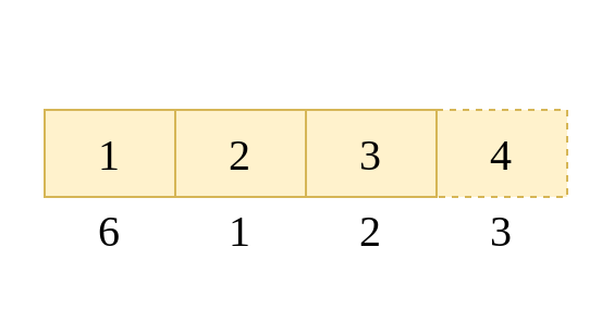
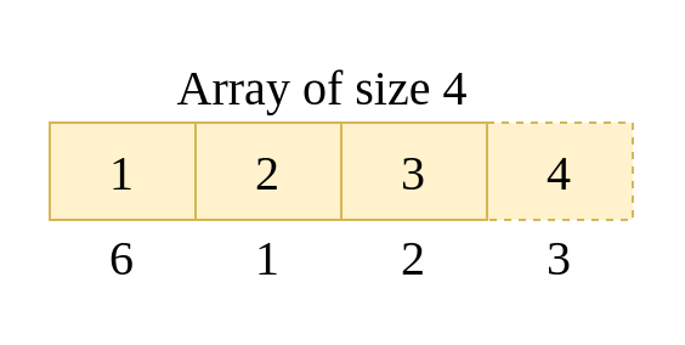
  <mxCell id="0" />
  <mxCell id="1" parent="0" />
  <mxCell id="2" value="4" style="whiteSpace=wrap;html=1;startSize=0;fontSize=20;fontFamily=Comic Sans MS;fillColor=#fff2cc;strokeColor=#d6b656;movable=0;resizable=0;rotatable=0;deletable=0;editable=0;connectable=0;dashed=1;" vertex="1" parent="1"><mxGeometry x="200" y="50" width="60" height="40" as="geometry" /></mxCell>
+ <mxCell id="3" value="Array of size 4&amp;nbsp;" style="text;html=1;strokeColor=none;fillColor=none;align=center;verticalAlign=middle;whiteSpace=wrap;rounded=0;fontSize=20;fontFamily=Comic Sans MS;movable=0;resizable=0;rotatable=0;deletable=0;editable=0;connectable=0;" vertex="1" parent="1"><mxGeometry x="50" y="20" width="170" height="30" as="geometry" /></mxCell>
  <mxCell id="4" value="3" style="whiteSpace=wrap;html=1;startSize=0;fontSize=20;fontFamily=Comic Sans MS;fillColor=#fff2cc;strokeColor=#d6b656;movable=0;resizable=0;rotatable=0;deletable=0;editable=0;connectable=0;" vertex="1" parent="1"><mxGeometry x="140" y="50" width="60" height="40" as="geometry" /></mxCell>
  <mxCell id="5" value="2" style="whiteSpace=wrap;html=1;startSize=0;fontSize=20;fontFamily=Comic Sans MS;fillColor=#fff2cc;strokeColor=#d6b656;movable=0;resizable=0;rotatable=0;deletable=0;editable=0;connectable=0;" vertex="1" parent="1"><mxGeometry x="80" y="50" width="60" height="40" as="geometry" /></mxCell>
  <mxCell id="6" value="1" style="whiteSpace=wrap;html=1;startSize=0;fontSize=20;fontFamily=Comic Sans MS;fillColor=#fff2cc;strokeColor=#d6b656;movable=0;resizable=0;rotatable=0;deletable=0;editable=0;connectable=0;" vertex="1" parent="1"><mxGeometry x="20" y="50" width="60" height="40" as="geometry" /></mxCell>
  <mxCell id="7" value="6" style="text;html=1;strokeColor=none;fillColor=none;align=center;verticalAlign=middle;whiteSpace=wrap;rounded=0;fontFamily=Comic Sans MS;fontSize=20;movable=0;resizable=0;rotatable=0;deletable=0;editable=0;connectable=0;" vertex="1" parent="1"><mxGeometry x="20" y="90" width="60" height="30" as="geometry" /></mxCell>
  <mxCell id="8" value="1" style="text;html=1;strokeColor=none;fillColor=none;align=center;verticalAlign=middle;whiteSpace=wrap;rounded=0;fontFamily=Comic Sans MS;fontSize=20;movable=0;resizable=0;rotatable=0;deletable=0;editable=0;connectable=0;" vertex="1" parent="1"><mxGeometry x="80" y="90" width="60" height="30" as="geometry" /></mxCell>
  <mxCell id="9" value="2" style="text;html=1;strokeColor=none;fillColor=none;align=center;verticalAlign=middle;whiteSpace=wrap;rounded=0;fontFamily=Comic Sans MS;fontSize=20;movable=0;resizable=0;rotatable=0;deletable=0;editable=0;connectable=0;" vertex="1" parent="1"><mxGeometry x="140" y="90" width="60" height="30" as="geometry" /></mxCell>
  <mxCell id="10" value="3" style="text;html=1;strokeColor=none;fillColor=none;align=center;verticalAlign=middle;whiteSpace=wrap;rounded=0;fontFamily=Comic Sans MS;fontSize=20;movable=0;resizable=0;rotatable=0;deletable=0;editable=0;connectable=0;" vertex="1" parent="1"><mxGeometry x="200" y="90" width="60" height="30" as="geometry" /></mxCell>
